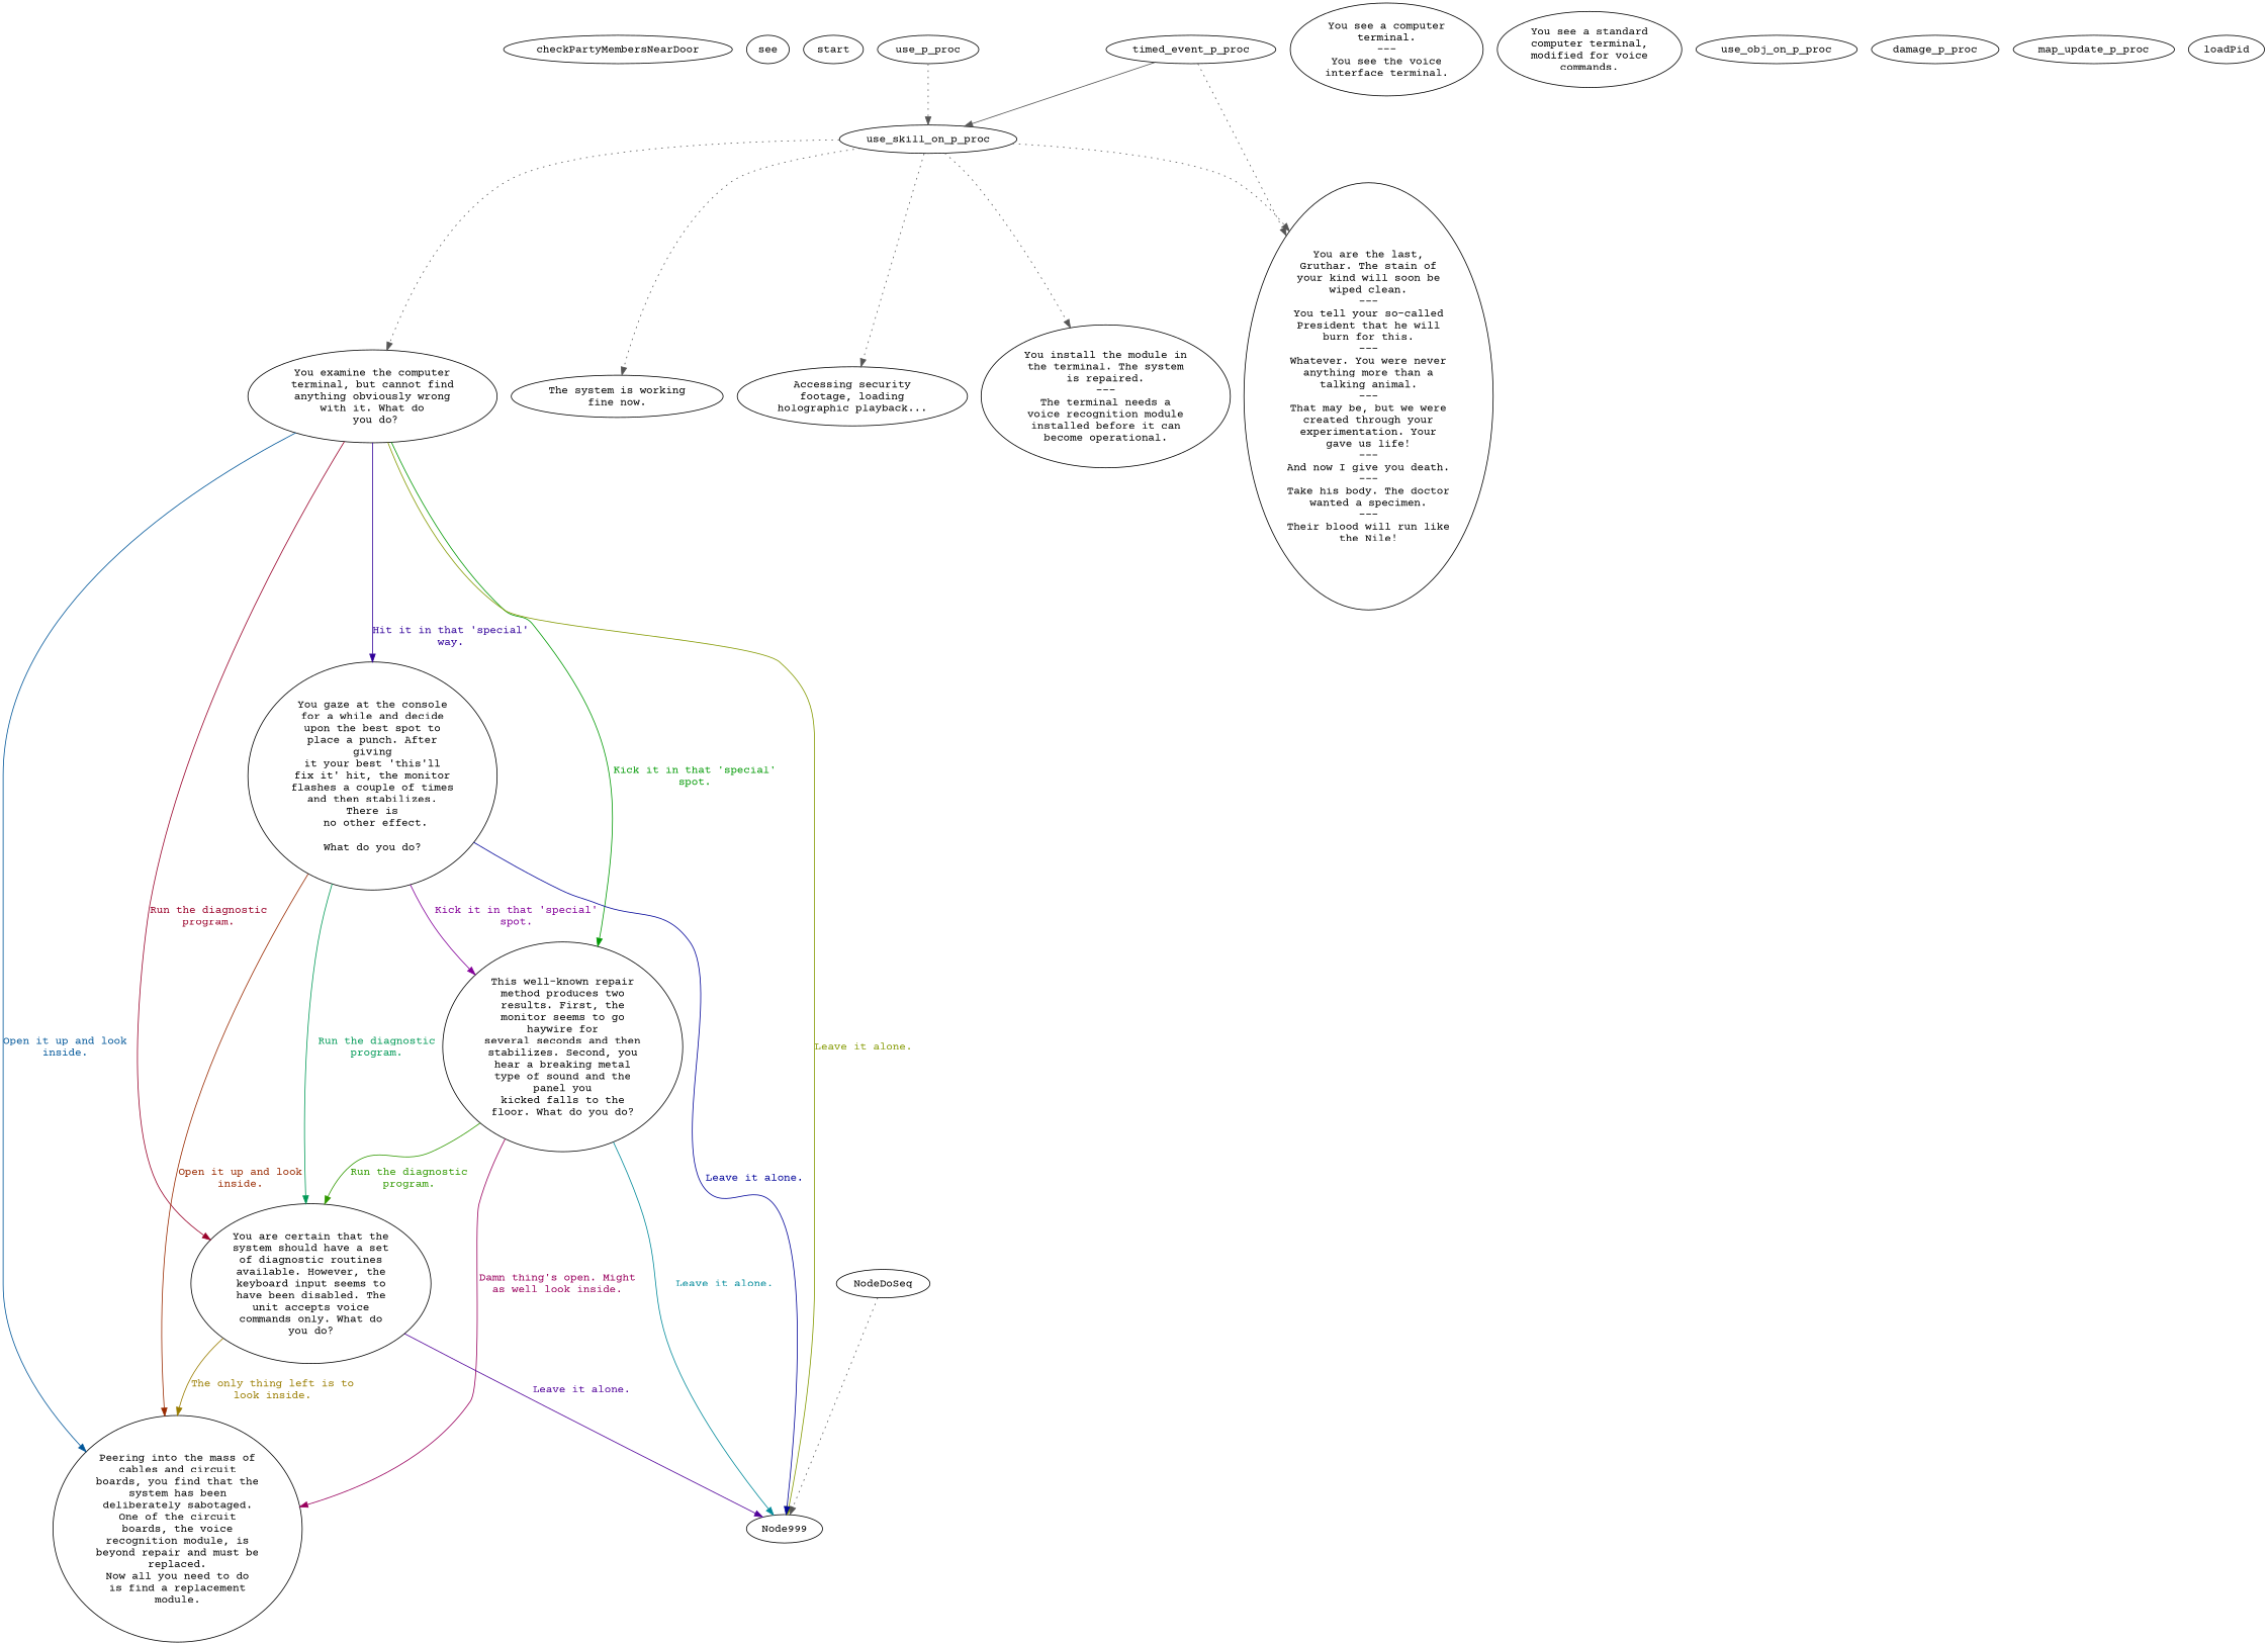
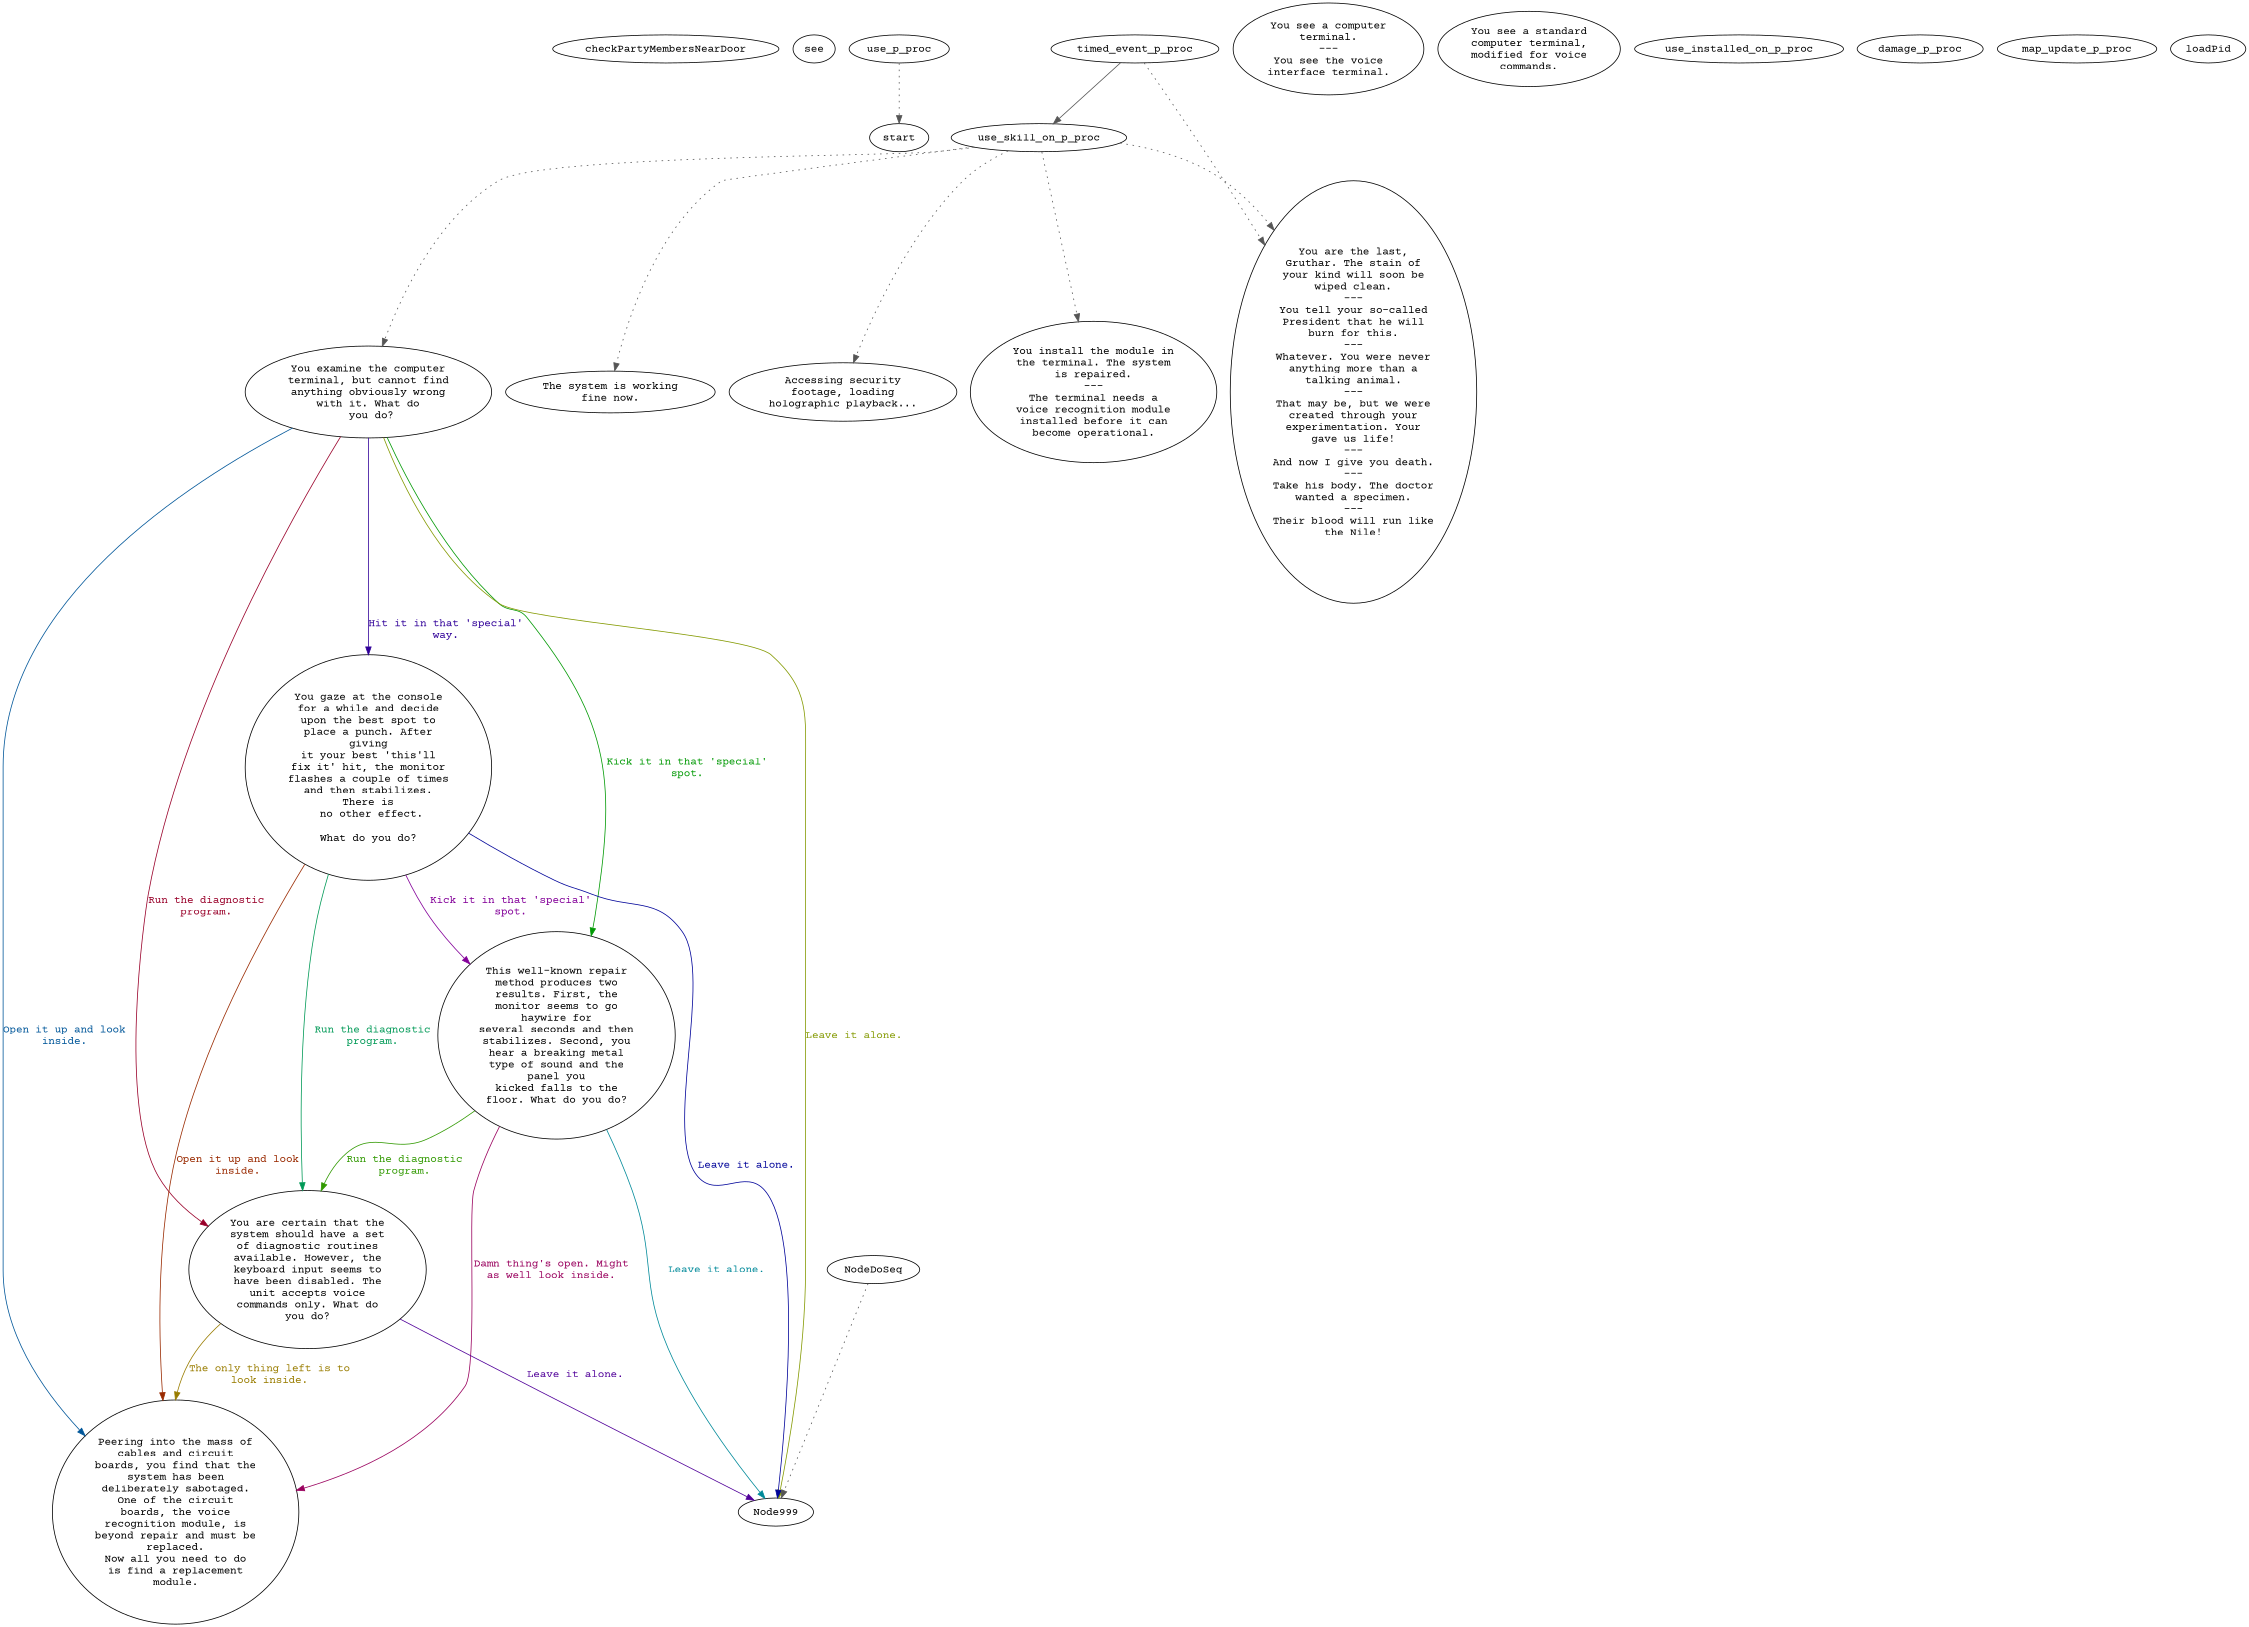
  digraph {
    fontname="Courier Prime"
    node [color="#000000" fillcolor="#FFFFFF" fontname="Courier Prime" style=filled]
    edge [color="#555555" fontname="Courier Prime"]
    checkPartyMembersNearDoor
    n2 [label=see]
    start
    use_p_proc
    use_skill_on_p_proc
    n6 [label="The system is working\nfine now."]
    n7 [label="Accessing security\nfootage, loading\nholographic playback..."]
    n8 [label="You install the module in\nthe terminal. The system\nis repaired.\n---\nThe terminal needs a\nvoice recognition module\ninstalled before it can\nbecome operational."]
    n9 [label="You examine the computer\nterminal, but cannot find\nanything obviously wrong\nwith it. What do\n you do?"]
    n10 [label="You are the last,\nGruthar. The stain of\nyour kind will soon be\nwiped clean.\n---\nYou tell your so-called\nPresident that he will\nburn for this.\n---\nWhatever. You were never\nanything more than a\ntalking animal.\n---\nThat may be, but we were\ncreated through your\nexperimentation. Your\ngave us life!\n---\nAnd now I give you death.\n---\nTake his body. The doctor\nwanted a specimen.\n---\nTheir blood will run like\nthe Nile!"]
    n11 [label="You gaze at the console\nfor a while and decide\nupon the best spot to\nplace a punch. After\ngiving\nit your best 'this'll\nfix it' hit, the monitor\nflashes a couple of times\nand then stabilizes.\nThere is\n no other effect.\n\nWhat do you do?"]
    n12 [label="This well-known repair\nmethod produces two\nresults. First, the\nmonitor seems to go\nhaywire for\nseveral seconds and then\nstabilizes. Second, you\nhear a breaking metal\ntype of sound and the\npanel you\nkicked falls to the\nfloor. What do you do?"]
    n13 [label="You are certain that the\nsystem should have a set\nof diagnostic routines\navailable. However, the\nkeyboard input seems to\nhave been disabled. The\nunit accepts voice\ncommands only. What do\nyou do?"]
    n14 [label="Peering into the mass of\ncables and circuit\nboards, you find that the\nsystem has been\ndeliberately sabotaged.\nOne of the circuit\nboards, the voice\nrecognition module, is\nbeyond repair and must be\nreplaced.\nNow all you need to do\nis find a replacement\nmodule."]
    Node999
    n16 [label="You see a computer\nterminal.\n---\nYou see the voice\ninterface terminal."]
    n17 [label="You see a standard\ncomputer terminal,\nmodified for voice\ncommands."]
-   use_obj_on_p_proc
+   use_obj_on_p_proc [label=use_installed_on_p_proc]
    damage_p_proc
    map_update_p_proc
    timed_event_p_proc
    NodeDoSeq
    loadPid
-   use_p_proc -> use_skill_on_p_proc [style=dotted]
+   use_p_proc -> start [style=dotted]
    use_skill_on_p_proc -> n6 [style=dotted]
    use_skill_on_p_proc -> n7 [style=dotted]
    use_skill_on_p_proc -> n8 [style=dotted]
    use_skill_on_p_proc -> n9 [style=dotted]
    use_skill_on_p_proc -> n10 [style=dotted]
    n9 -> n11 [color="#300099" fontcolor="#300099" label="Hit it in that 'special'\nway."]
    n9 -> n12 [color="#009903" fontcolor="#009903" label="Kick it in that 'special'\nspot."]
    n9 -> n13 [color="#990029" fontcolor="#990029" label="Run the diagnostic\nprogram."]
    n9 -> n14 [color="#005699" fontcolor="#005699" label="Open it up and look\ninside."]
    n9 -> Node999 [color="#839900" fontcolor="#839900" label="Leave it alone."]
    n11 -> n12 [color="#830099" fontcolor="#830099" label="Kick it in that 'special'\nspot."]
    n11 -> n13 [color="#009956" fontcolor="#009956" label="Run the diagnostic\nprogram."]
    n11 -> n14 [color="#992900" fontcolor="#992900" label="Open it up and look\ninside."]
    n11 -> Node999 [color="#000399" fontcolor="#000399" label="Leave it alone."]
    n12 -> n13 [color="#309900" fontcolor="#309900" label="Run the diagnostic\nprogram."]
    n12 -> n14 [color="#99005D" fontcolor="#99005D" label="Damn thing's open. Might\nas well look inside."]
    n12 -> Node999 [color="#008999" fontcolor="#008999" label="Leave it alone."]
    n13 -> n14 [color="#997C00" fontcolor="#997C00" label="The only thing left is to\nlook inside."]
    n13 -> Node999 [color="#500099" fontcolor="#500099" label="Leave it alone."]
    timed_event_p_proc -> use_skill_on_p_proc [style=solid]
    timed_event_p_proc -> n10 [style=dotted]
    NodeDoSeq -> Node999 [style=dotted]
  }
